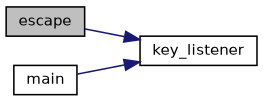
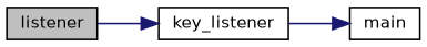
  digraph {
    rankdir=RL
    node [color=black fillcolor=white fontname=Helvetica fontsize=10 shape=record style=filled]
    edge [color=midnightblue dir=back fontname=Helvetica fontsize=10 labelfontname=Helvetica labelfontsize=10 style=solid]
-   n1 [fillcolor=grey75 fontcolor=black height=0.2 label=escape width=0.4]
+   n1 [fillcolor=grey75 fontcolor=black height=0.2 label=listener width=0.4]
    n2 [height=0.2 label=key_listener width=0.4]
    n3 [height=0.2 label=main width=0.4]
    n2 -> n1
-   n2 -> n3
+   n3 -> n2
  }
